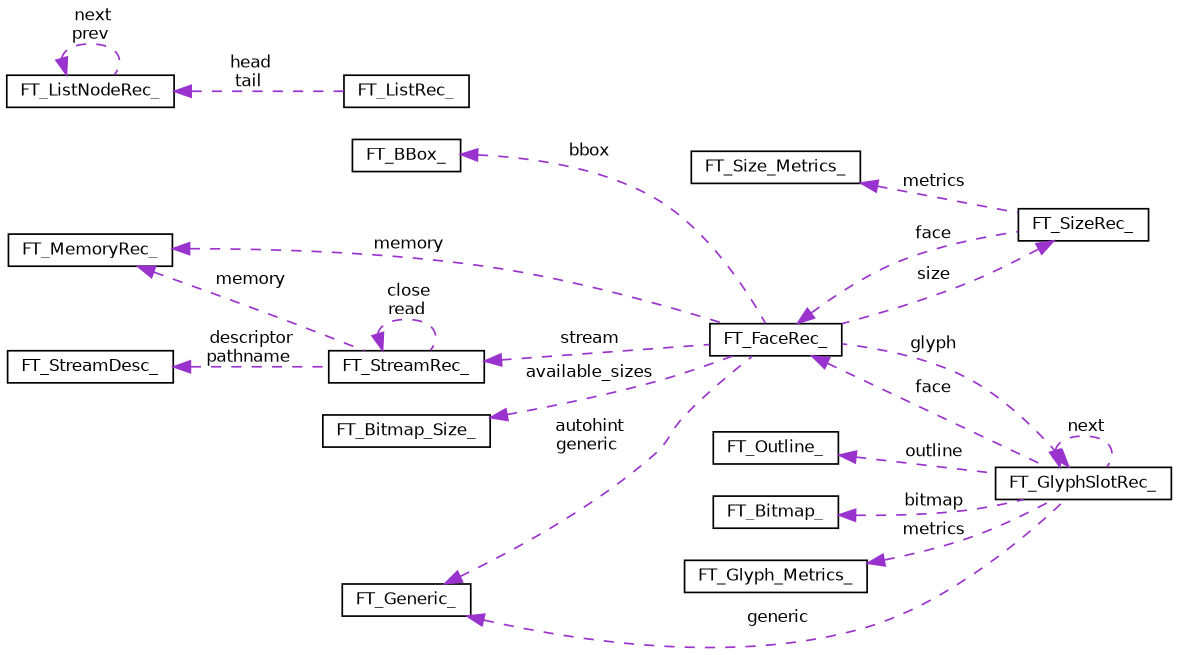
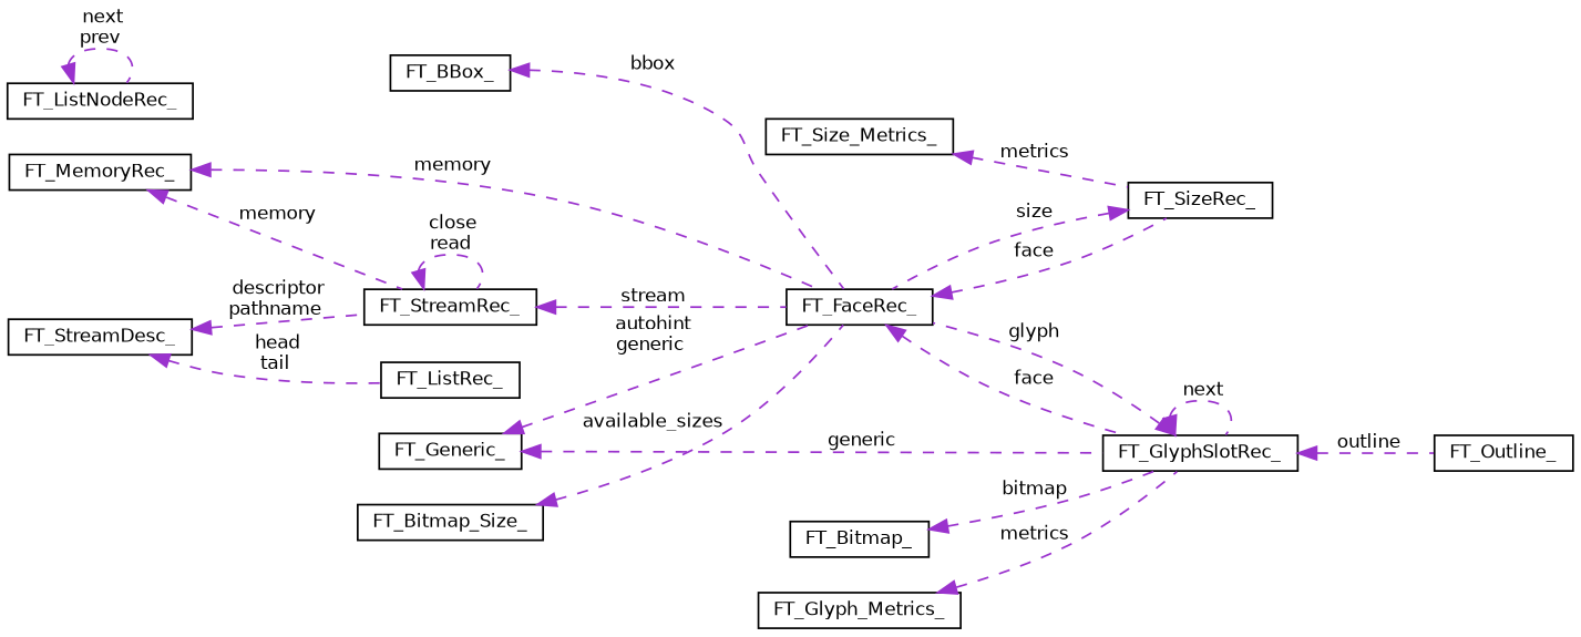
  digraph {
    rankdir=LR
    node [color=black fillcolor=white fontname=Helvetica fontsize=10 shape=record style=filled]
    edge [color=darkorchid3 dir=back fontname=Helvetica fontsize=10 labelfontname=Helvetica labelfontsize=10 style=dashed]
    n1 [height=0.2 label=FT_FaceRec_ width=0.4]
    n2 [height=0.2 label=FT_SizeRec_ width=0.4]
    n3 [height=0.2 label=FT_GlyphSlotRec_ width=0.4]
    n4 [height=0.2 label=FT_StreamRec_ width=0.4]
    n5 [height=0.2 label=FT_MemoryRec_ width=0.4]
    n6 [height=0.2 label=FT_StreamDesc_ width=0.4]
    n7 [height=0.2 label=FT_Bitmap_Size_ width=0.4]
    n8 [height=0.2 label=FT_ListRec_ width=0.4]
    n9 [height=0.2 label=FT_ListNodeRec_ width=0.4]
    n10 [height=0.2 label=FT_Generic_ width=0.4]
    n11 [height=0.2 label=FT_Size_Metrics_ width=0.4]
    n12 [height=0.2 label=FT_Outline_ width=0.4]
    n13 [height=0.2 label=FT_Bitmap_ width=0.4]
    n14 [height=0.2 label=FT_Glyph_Metrics_ width=0.4]
    n15 [height=0.2 label=FT_BBox_ width=0.4]
    n1 -> n2 [label=" face"]
    n1 -> n3 [label=" face"]
    n2 -> n1 [label=" size"]
    n3 -> n1 [label=" glyph"]
    n3 -> n3 [label=" next"]
    n4 -> n1 [label=" stream"]
    n4 -> n4 [label=" close\nread"]
    n5 -> n1 [label=" memory"]
    n5 -> n4 [label=" memory"]
    n6 -> n4 [label=" descriptor\npathname"]
    n7 -> n1 [label=" available_sizes"]
-   n9 -> n8 [label=" head\ntail"]
+   n6 -> n8 [label=" head\ntail"]
    n9 -> n9 [label=" next\nprev"]
    n10 -> n1 [label=" autohint\ngeneric"]
    n10 -> n3 [label=" generic"]
    n11 -> n2 [label=" metrics"]
-   n12 -> n3 [label=" outline"]
+   n3 -> n12 [label=" outline"]
    n13 -> n3 [label=" bitmap"]
    n14 -> n3 [label=" metrics"]
    n15 -> n1 [label=" bbox"]
  }
